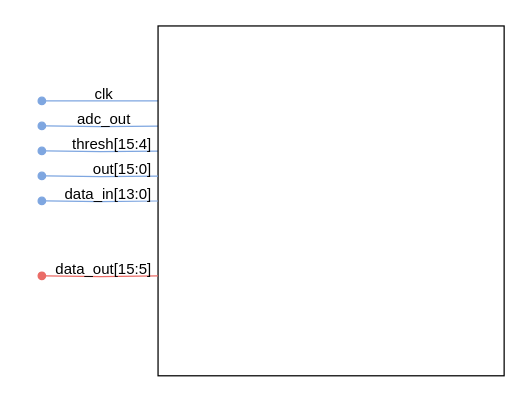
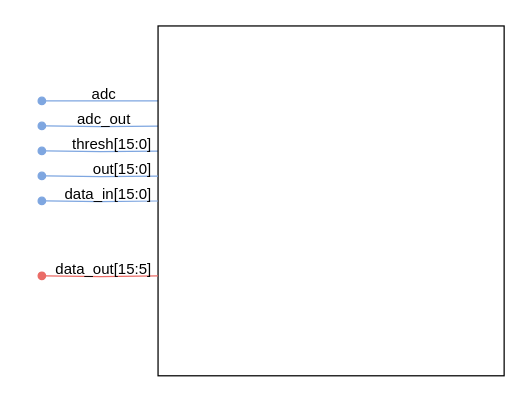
  <mxCell id="0" />
  <mxCell id="1" parent="0" />
  <mxCell id="2" style="edgeStyle=orthogonalEdgeStyle;rounded=0;orthogonalLoop=1;jettySize=auto;html=1;exitX=0;exitY=0.25;exitDx=0;exitDy=0;endArrow=oval;endFill=1;strokeColor=#7EA6E0;" edge="1" parent="1"><mxGeometry relative="1" as="geometry"><mxPoint x="33" y="80" as="targetPoint" /><mxPoint x="126" y="80" as="sourcePoint" /></mxGeometry></mxCell>
  <mxCell id="3" style="edgeStyle=orthogonalEdgeStyle;rounded=0;orthogonalLoop=1;jettySize=auto;html=1;exitX=0;exitY=0.25;exitDx=0;exitDy=0;endArrow=oval;endFill=1;strokeColor=#7EA6E0;" edge="1" parent="1"><mxGeometry relative="1" as="geometry"><mxPoint x="33" y="100.005" as="targetPoint" /><mxPoint x="126" y="100.1" as="sourcePoint" /></mxGeometry></mxCell>
  <mxCell id="4" style="edgeStyle=orthogonalEdgeStyle;rounded=0;orthogonalLoop=1;jettySize=auto;html=1;exitX=0;exitY=0.25;exitDx=0;exitDy=0;endArrow=oval;endFill=1;strokeColor=#7EA6E0;" edge="1" parent="1"><mxGeometry relative="1" as="geometry"><mxPoint x="33" y="120.005" as="targetPoint" /><mxPoint x="126" y="120.1" as="sourcePoint" /></mxGeometry></mxCell>
  <mxCell id="5" value="" style="rounded=0;whiteSpace=wrap;html=1;" vertex="1" parent="1"><mxGeometry x="126" y="20" width="277" height="280" as="geometry" /></mxCell>
- <mxCell id="6" value="clk" style="text;html=1;strokeColor=none;fillColor=none;align=center;verticalAlign=middle;whiteSpace=wrap;rounded=0;" vertex="1" parent="1"><mxGeometry x="53" y="60" width="60" height="30" as="geometry" /></mxCell>
+ <mxCell id="6" value="adc" style="text;html=1;strokeColor=none;fillColor=none;align=center;verticalAlign=middle;whiteSpace=wrap;rounded=0;" vertex="1" parent="1"><mxGeometry x="53" y="60" width="60" height="30" as="geometry" /></mxCell>
  <mxCell id="7" value="adc_out" style="text;html=1;strokeColor=none;fillColor=none;align=center;verticalAlign=middle;whiteSpace=wrap;rounded=0;" vertex="1" parent="1"><mxGeometry x="53" y="80" width="60" height="30" as="geometry" /></mxCell>
- <mxCell id="8" value="thresh[15:4]" style="text;html=1;strokeColor=none;fillColor=none;align=right;verticalAlign=middle;whiteSpace=wrap;rounded=0;" vertex="1" parent="1"><mxGeometry x="43" y="100" width="80" height="30" as="geometry" /></mxCell>
+ <mxCell id="8" value="thresh[15:0]" style="text;html=1;strokeColor=none;fillColor=none;align=right;verticalAlign=middle;whiteSpace=wrap;rounded=0;" vertex="1" parent="1"><mxGeometry x="43" y="100" width="80" height="30" as="geometry" /></mxCell>
  <mxCell id="9" style="edgeStyle=orthogonalEdgeStyle;rounded=0;orthogonalLoop=1;jettySize=auto;html=1;exitX=0;exitY=0.25;exitDx=0;exitDy=0;endArrow=oval;endFill=1;strokeColor=#7EA6E0;" edge="1" parent="1"><mxGeometry relative="1" as="geometry"><mxPoint x="33" y="140.005" as="targetPoint" /><mxPoint x="126" y="140.1" as="sourcePoint" /></mxGeometry></mxCell>
  <mxCell id="10" value="out[15:0]" style="text;html=1;strokeColor=none;fillColor=none;align=right;verticalAlign=middle;whiteSpace=wrap;rounded=0;" vertex="1" parent="1"><mxGeometry x="43" y="120" width="80" height="30" as="geometry" /></mxCell>
  <mxCell id="11" style="edgeStyle=orthogonalEdgeStyle;rounded=0;orthogonalLoop=1;jettySize=auto;html=1;exitX=0;exitY=0.25;exitDx=0;exitDy=0;endArrow=oval;endFill=1;strokeColor=#EA6B66;" edge="1" parent="1"><mxGeometry relative="1" as="geometry"><mxPoint x="33" y="220.005" as="targetPoint" /><mxPoint x="126" y="220.1" as="sourcePoint" /></mxGeometry></mxCell>
  <mxCell id="12" value="data_out[15:5]" style="text;html=1;strokeColor=none;fillColor=none;align=right;verticalAlign=middle;whiteSpace=wrap;rounded=0;" vertex="1" parent="1"><mxGeometry x="20" y="200" width="103" height="30" as="geometry" /></mxCell>
  <mxCell id="13" style="edgeStyle=orthogonalEdgeStyle;rounded=0;orthogonalLoop=1;jettySize=auto;html=1;exitX=0;exitY=0.25;exitDx=0;exitDy=0;endArrow=oval;endFill=1;strokeColor=#7EA6E0;" edge="1" parent="1"><mxGeometry relative="1" as="geometry"><mxPoint x="33" y="160.005" as="targetPoint" /><mxPoint x="126" y="160.1" as="sourcePoint" /></mxGeometry></mxCell>
- <mxCell id="14" value="data_in[13:0]" style="text;html=1;strokeColor=none;fillColor=none;align=right;verticalAlign=middle;whiteSpace=wrap;rounded=0;" vertex="1" parent="1"><mxGeometry x="43" y="140" width="80" height="30" as="geometry" /></mxCell>
+ <mxCell id="14" value="data_in[15:0]" style="text;html=1;strokeColor=none;fillColor=none;align=right;verticalAlign=middle;whiteSpace=wrap;rounded=0;" vertex="1" parent="1"><mxGeometry x="43" y="140" width="80" height="30" as="geometry" /></mxCell>
